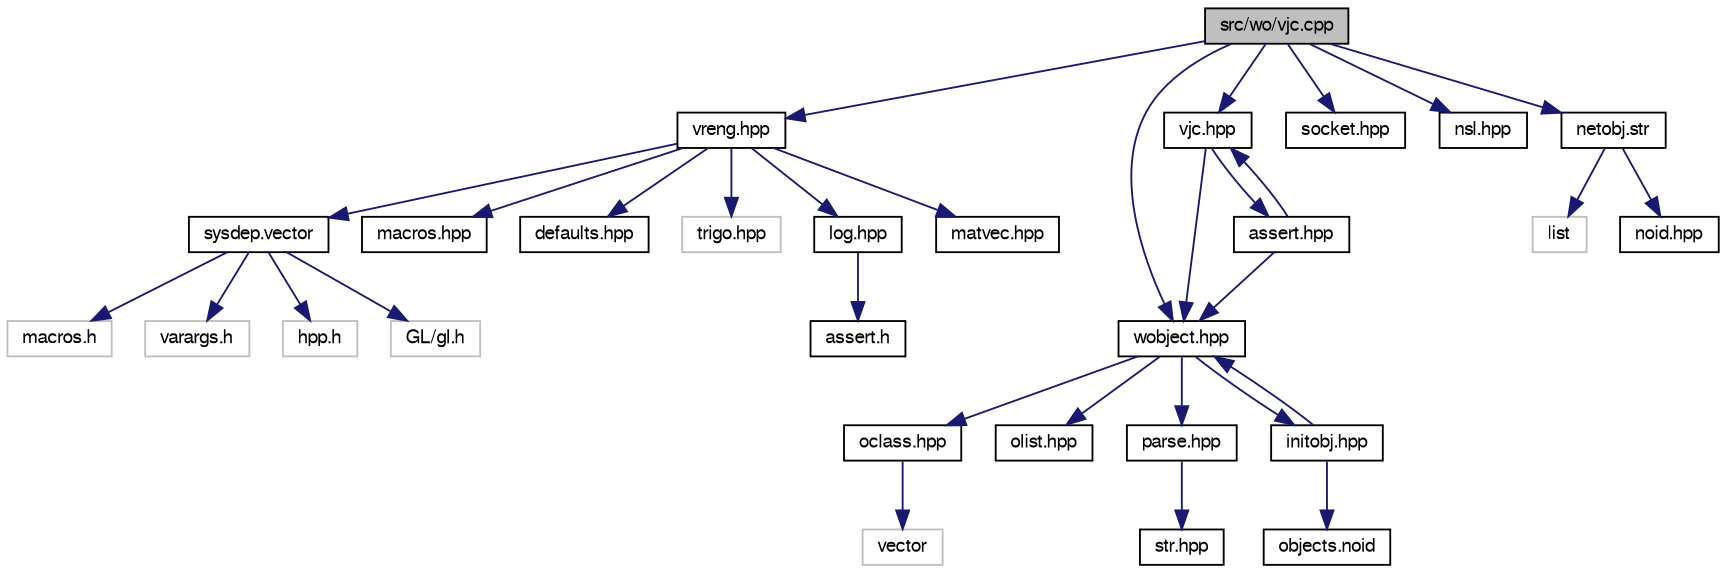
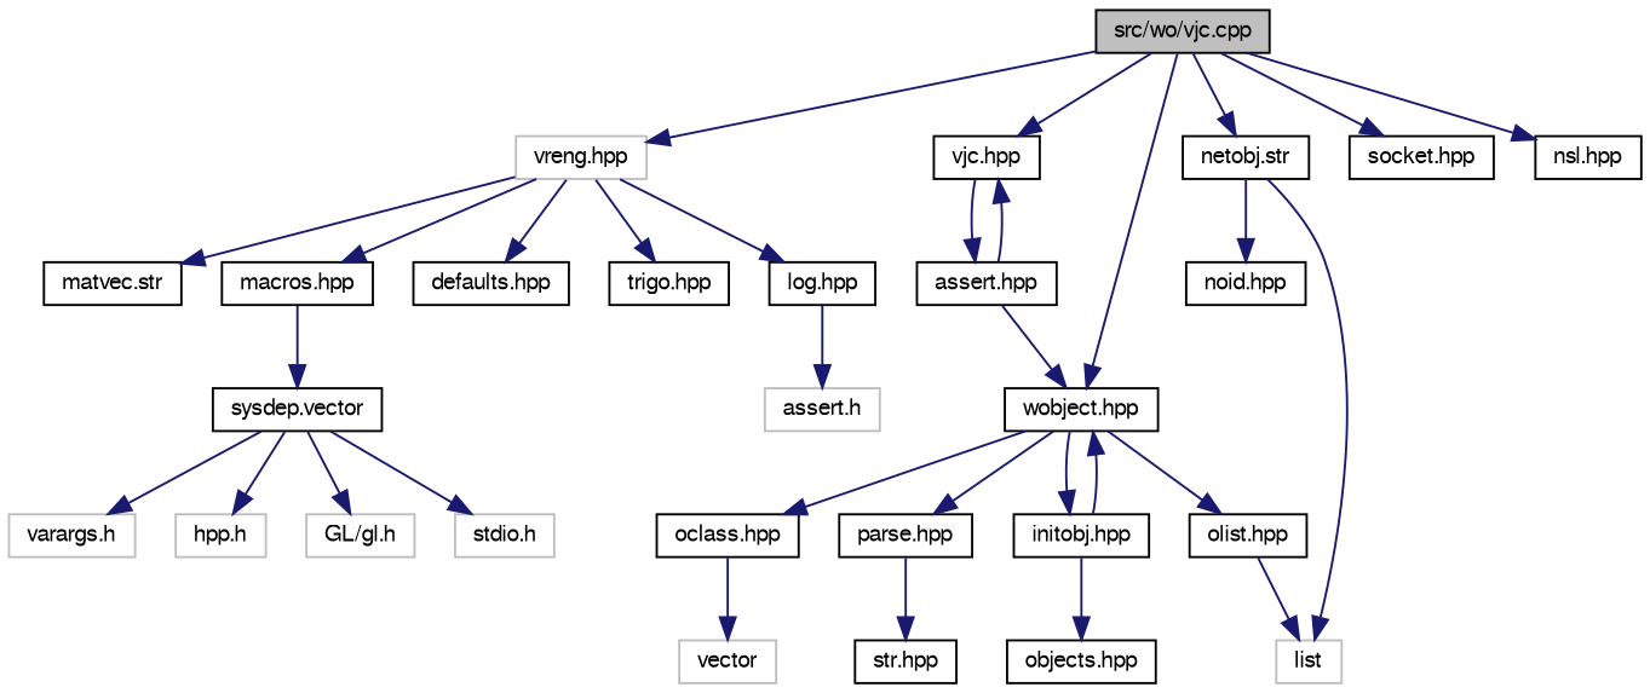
  digraph {
    node [color=black fontname=FreeSans fontsize=10 shape=record]
    edge [color=midnightblue fontname=FreeSans fontsize=10 labelfontname=FreeSans labelfontsize=10 style=solid]
    n1 [fillcolor=grey75 fontcolor=black height=0.2 label="src/wo/vjc.cpp" style=filled width=0.4]
-   n2 [height=0.2 label="vreng.hpp" width=0.4]
+   n2 [color=grey75 height=0.2 label="vreng.hpp" width=0.4]
    n3 [height=0.2 label="wobject.hpp" width=0.4]
    n4 [height=0.2 label="vjc.hpp" width=0.4]
    n5 [height=0.2 label="socket.hpp" width=0.4]
    n6 [height=0.2 label="nsl.hpp" width=0.4]
    n7 [height=0.2 label="netobj.str" width=0.4]
    n8 [height=0.2 label="sysdep.vector" width=0.4]
    n9 [height=0.2 label="macros.hpp" width=0.4]
    n10 [height=0.2 label="defaults.hpp" width=0.4]
-   n11 [color=grey75 height=0.2 label="trigo.hpp" width=0.4]
+   n11 [height=0.2 label="trigo.hpp" width=0.4]
    n12 [height=0.2 label="log.hpp" width=0.4]
-   n13 [height=0.2 label="matvec.hpp" width=0.4]
+   n13 [height=0.2 label="matvec.str" width=0.4]
    n14 [height=0.2 label="oclass.hpp" width=0.4]
    n15 [height=0.2 label="olist.hpp" width=0.4]
    n16 [height=0.2 label="parse.hpp" width=0.4]
    n17 [height=0.2 label="initobj.hpp" width=0.4]
    n18 [height=0.2 label="assert.hpp" width=0.4]
    n19 [color=grey75 height=0.2 label=list width=0.4]
    n20 [height=0.2 label="noid.hpp" width=0.4]
-   n21 [color=grey75 height=0.2 label="macros.h" width=0.4]
+   n21 [color=grey75 height=0.2 label="stdio.h" width=0.4]
    n22 [color=grey75 height=0.2 label="varargs.h" width=0.4]
    n23 [color=grey75 height=0.2 label="hpp.h" width=0.4]
    n24 [color=grey75 height=0.2 label="GL/gl.h" width=0.4]
-   n25 [height=0.2 label="assert.h" width=0.4]
+   n25 [color=grey75 height=0.2 label="assert.h" width=0.4]
    n26 [color=grey75 height=0.2 label=vector width=0.4]
    n27 [height=0.2 label="str.hpp" width=0.4]
-   n28 [height=0.2 label="objects.noid" width=0.4]
+   n28 [height=0.2 label="objects.hpp" width=0.4]
    n1 -> n2
    n1 -> n3
    n1 -> n4
    n1 -> n5
    n1 -> n6
    n1 -> n7
-   n2 -> n8
+   n9 -> n8
    n2 -> n9
    n2 -> n10
    n2 -> n11
    n2 -> n12
    n2 -> n13
    n3 -> n14
    n3 -> n15
    n3 -> n16
    n3 -> n17
-   n4 -> n3
    n4 -> n18
    n7 -> n19
    n7 -> n20
    n8 -> n21
    n8 -> n22
    n8 -> n23
    n8 -> n24
    n12 -> n25
    n14 -> n26
+   n15 -> n19
    n16 -> n27
    n17 -> n3
    n17 -> n28
    n18 -> n3
    n18 -> n4
  }
